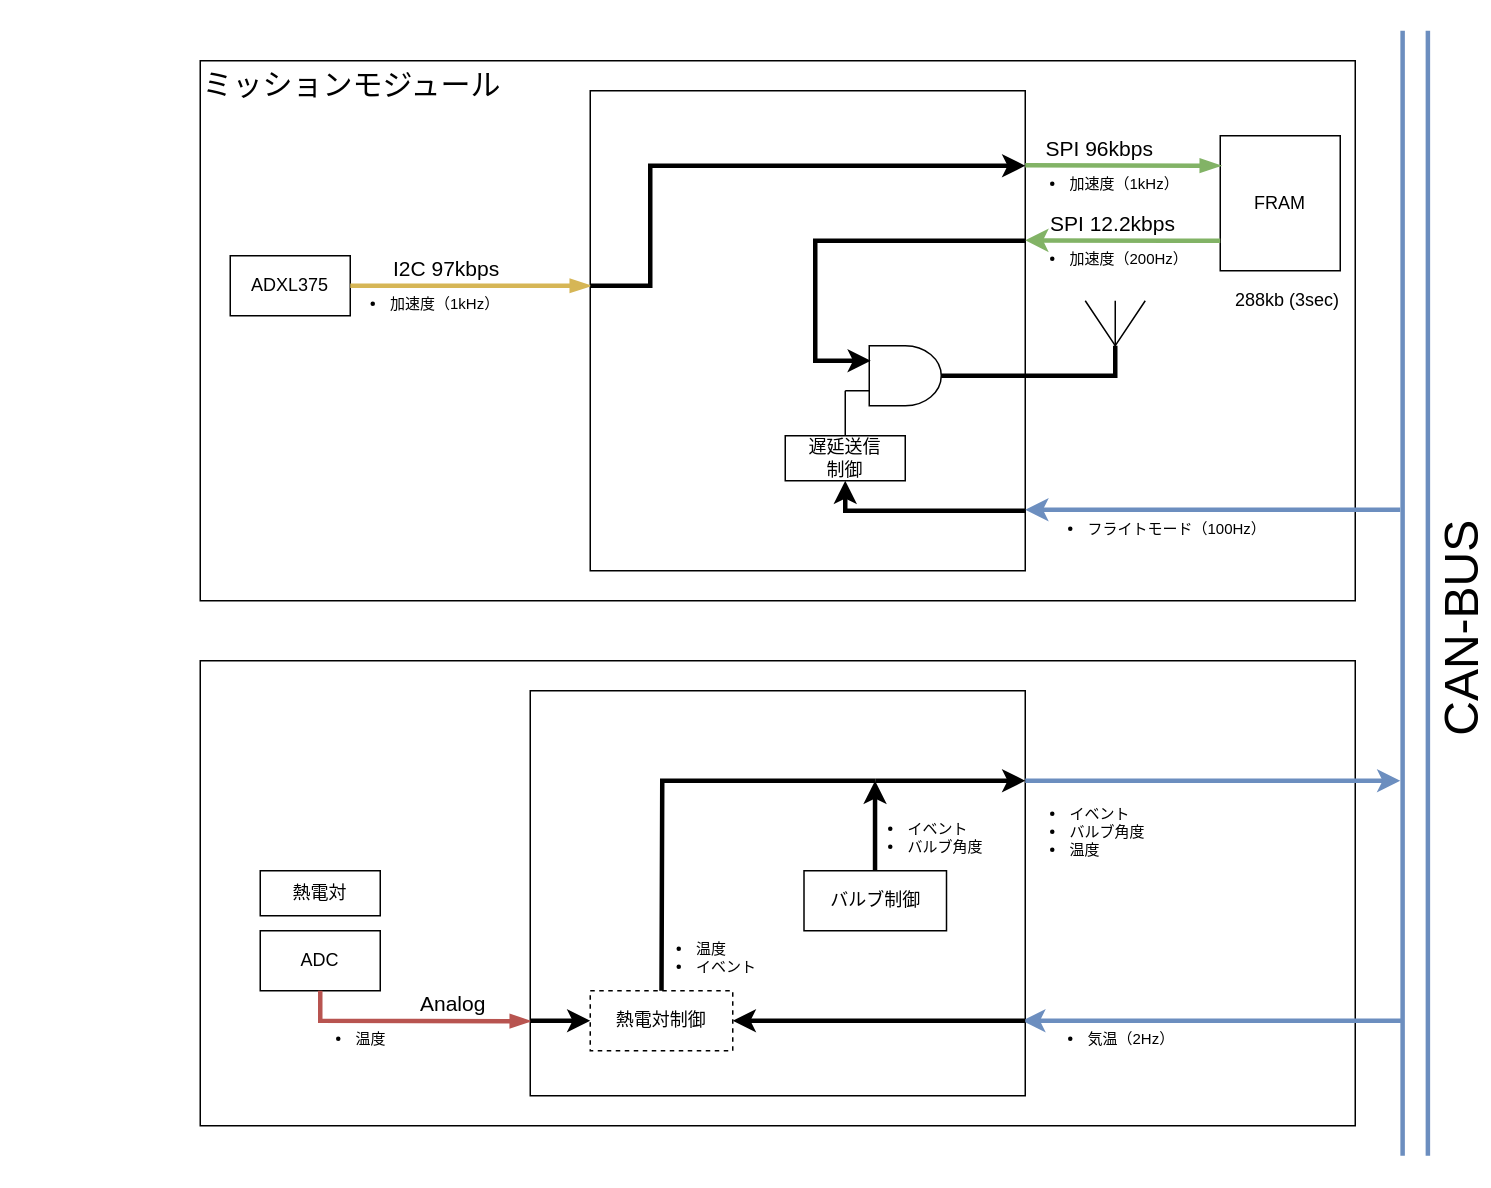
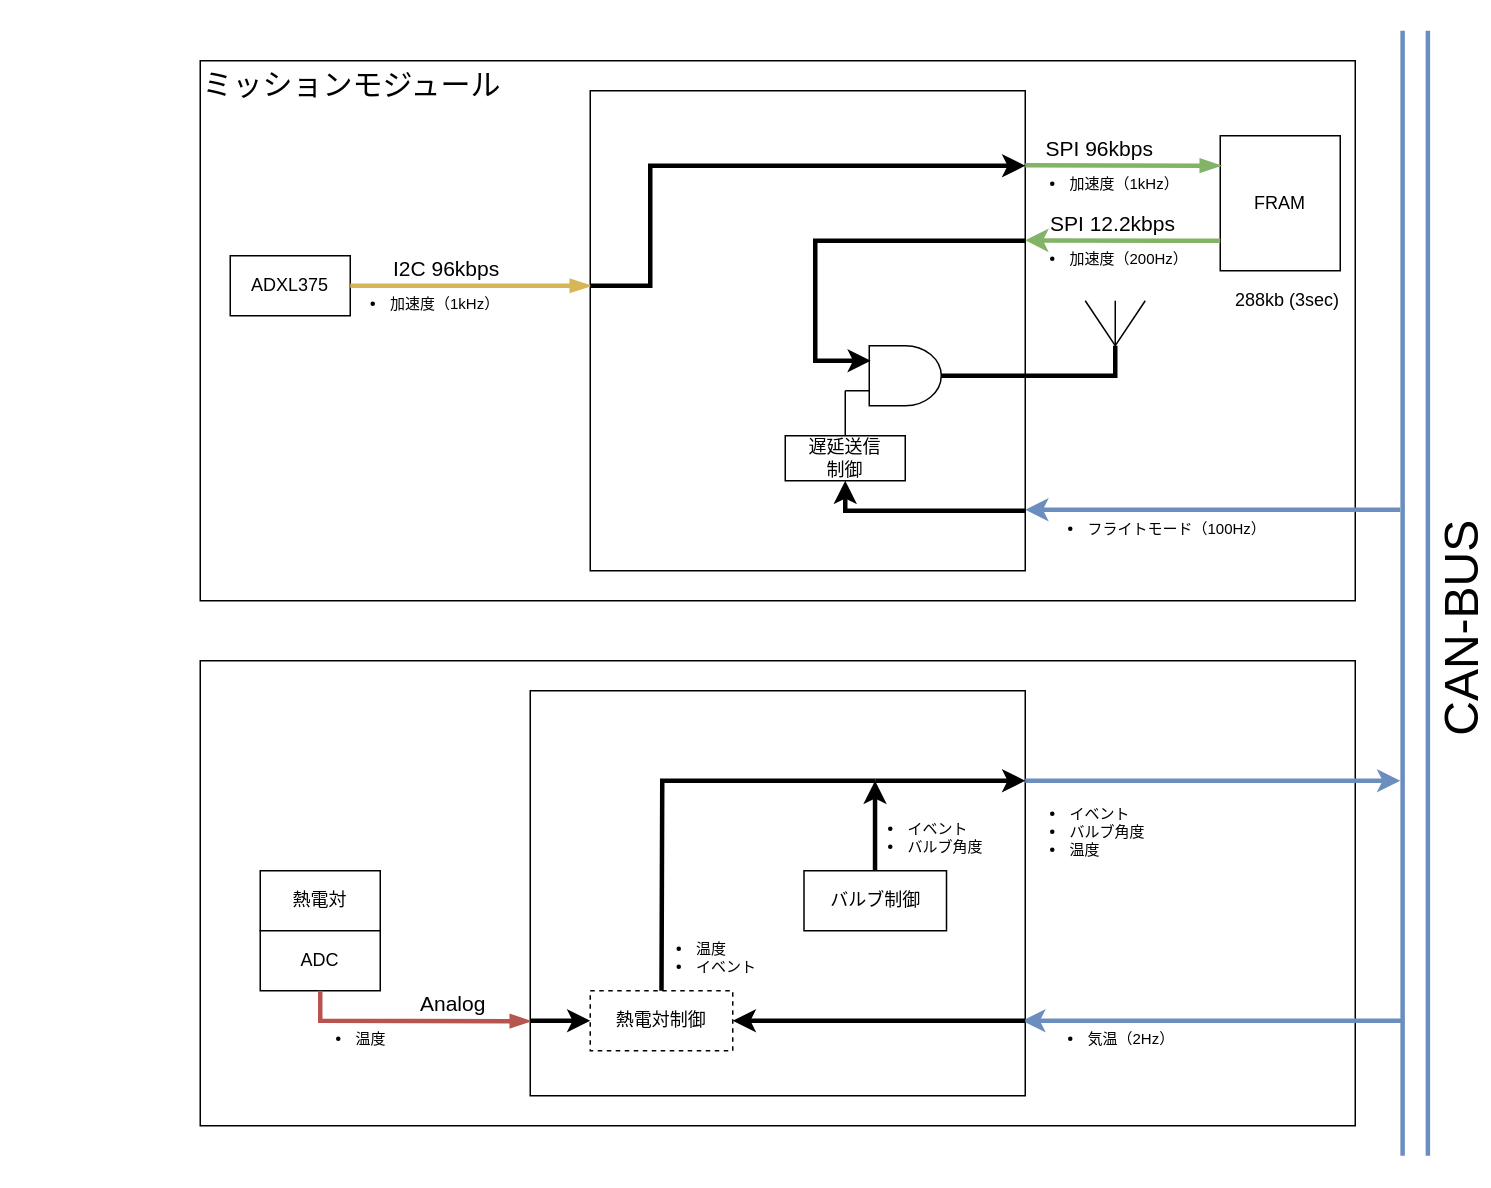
  <mxCell id="0" />
  <mxCell id="1" parent="0" />
  <mxCell id="2" value="" style="rounded=0;whiteSpace=wrap;html=1;movable=0;resizable=0;rotatable=0;deletable=0;editable=0;locked=1;connectable=0;" parent="1" vertex="1"><mxGeometry x="133" y="440" width="770" height="310" as="geometry" /></mxCell>
  <mxCell id="3" value="" style="rounded=0;whiteSpace=wrap;html=1;movable=0;resizable=0;rotatable=0;deletable=0;editable=0;locked=1;connectable=0;" parent="1" vertex="1"><mxGeometry x="133" y="40" width="770" height="360" as="geometry" /></mxCell>
  <mxCell id="4" value="" style="rounded=0;whiteSpace=wrap;html=1;movable=0;resizable=0;rotatable=0;deletable=0;editable=0;locked=1;connectable=0;" parent="1" vertex="1"><mxGeometry x="393" y="60" width="290" height="320" as="geometry" /></mxCell>
  <mxCell id="5" value="ADXL375" style="rounded=0;whiteSpace=wrap;html=1;" parent="1" vertex="1"><mxGeometry x="153" y="170" width="80" height="40" as="geometry" /></mxCell>
  <mxCell id="6" value="" style="endArrow=blockThin;html=1;rounded=0;fillColor=#fff2cc;strokeColor=#d6b656;strokeWidth=3;endFill=1;" parent="1" edge="1"><mxGeometry width="50" height="50" relative="1" as="geometry"><mxPoint x="233" y="190" as="sourcePoint" /><mxPoint x="393" y="190" as="targetPoint" /></mxGeometry></mxCell>
  <mxCell id="7" value="&lt;ul style=&quot;font-size: 10px;&quot;&gt;&lt;li style=&quot;font-size: 10px;&quot;&gt;加速度（1kHz）&lt;/li&gt;&lt;/ul&gt;" style="text;html=1;strokeColor=none;fillColor=none;align=left;verticalAlign=top;whiteSpace=wrap;rounded=0;fontSize=10;labelPosition=right;verticalLabelPosition=bottom;" parent="1" vertex="1"><mxGeometry x="43" y="160" width="175" height="20" as="geometry" /></mxCell>
  <mxCell id="8" value="FRAM" style="rounded=0;whiteSpace=wrap;html=1;" parent="1" vertex="1"><mxGeometry x="813" y="90" width="80" height="90" as="geometry" /></mxCell>
  <mxCell id="9" value="" style="endArrow=blockThin;html=1;rounded=0;fillColor=#d5e8d4;strokeColor=#82b366;strokeWidth=3;endFill=1;" parent="1" edge="1"><mxGeometry width="50" height="50" relative="1" as="geometry"><mxPoint x="683" y="109.72" as="sourcePoint" /><mxPoint x="813" y="110" as="targetPoint" /><Array as="points" /></mxGeometry></mxCell>
- <mxCell id="10" value="I2C 97kbps" style="text;html=1;strokeColor=none;fillColor=none;align=left;verticalAlign=bottom;whiteSpace=wrap;rounded=0;fontSize=14;labelPosition=right;verticalLabelPosition=top;" parent="1" vertex="1"><mxGeometry x="85" y="190" width="175" height="20" as="geometry" /></mxCell>
+ <mxCell id="10" value="I2C 96kbps" style="text;html=1;strokeColor=none;fillColor=none;align=left;verticalAlign=bottom;whiteSpace=wrap;rounded=0;fontSize=14;labelPosition=right;verticalLabelPosition=top;" parent="1" vertex="1"><mxGeometry x="85" y="190" width="175" height="20" as="geometry" /></mxCell>
  <mxCell id="11" value="288kb (3sec)" style="text;html=1;strokeColor=none;fillColor=none;align=center;verticalAlign=middle;whiteSpace=wrap;rounded=0;" parent="1" vertex="1"><mxGeometry x="803" y="190" width="110" height="20" as="geometry" /></mxCell>
  <mxCell id="12" value="&lt;ul style=&quot;font-size: 10px;&quot;&gt;&lt;li style=&quot;font-size: 10px;&quot;&gt;加速度（1kHz）&lt;/li&gt;&lt;/ul&gt;" style="text;html=1;strokeColor=none;fillColor=none;align=left;verticalAlign=top;whiteSpace=wrap;rounded=0;fontSize=10;labelPosition=right;verticalLabelPosition=bottom;movable=1;resizable=1;rotatable=1;deletable=1;editable=1;locked=0;connectable=1;" parent="1" vertex="1"><mxGeometry x="495.5" y="80" width="175" height="20" as="geometry" /></mxCell>
  <mxCell id="13" value="" style="endArrow=none;html=1;rounded=0;fillColor=#dae8fc;strokeColor=#6c8ebf;strokeWidth=3;endFill=0;shape=link;targetPerimeterSpacing=0;width=14.839;" parent="1" edge="1"><mxGeometry width="50" height="50" relative="1" as="geometry"><mxPoint x="943" y="20" as="sourcePoint" /><mxPoint x="943" y="770" as="targetPoint" /></mxGeometry></mxCell>
  <mxCell id="14" value="CAN-BUS" style="edgeLabel;html=1;align=center;verticalAlign=middle;resizable=0;points=[];fontSize=32;fontFamily=Helvetica;fontColor=default;horizontal=0;" parent="13" vertex="1" connectable="0"><mxGeometry x="0.048" y="6" relative="1" as="geometry"><mxPoint x="24" y="7" as="offset" /></mxGeometry></mxCell>
  <mxCell id="15" value="" style="endArrow=none;html=1;rounded=0;fillColor=#dae8fc;strokeColor=#6c8ebf;strokeWidth=3;endFill=0;startArrow=classic;startFill=1;" parent="1" edge="1"><mxGeometry width="50" height="50" relative="1" as="geometry"><mxPoint x="683" y="339.31" as="sourcePoint" /><mxPoint y="339.31" as="targetPoint" x="933" /></mxGeometry></mxCell>
  <mxCell id="16" value="&lt;ul style=&quot;font-size: 10px;&quot;&gt;&lt;li style=&quot;font-size: 10px;&quot;&gt;フライトモード（100Hz）&lt;/li&gt;&lt;/ul&gt;" style="text;html=1;strokeColor=none;fillColor=none;align=left;verticalAlign=top;whiteSpace=wrap;rounded=0;fontSize=10;labelPosition=right;verticalLabelPosition=bottom;" parent="1" vertex="1"><mxGeometry x="508" y="310" width="175" height="20" as="geometry" /></mxCell>
  <mxCell id="17" value="遅延送信&lt;br&gt;制御" style="rounded=0;whiteSpace=wrap;html=1;" parent="1" vertex="1"><mxGeometry x="523" y="290" width="80" height="30" as="geometry" /></mxCell>
  <mxCell id="18" value="" style="endArrow=none;html=1;rounded=0;exitX=0.5;exitY=0;exitDx=0;exitDy=0;" parent="1" source="17" edge="1"><mxGeometry width="50" height="50" relative="1" as="geometry"><mxPoint x="533" y="270" as="sourcePoint" /><mxPoint x="563" y="260" as="targetPoint" /><Array as="points"><mxPoint x="563" y="260" /></Array></mxGeometry></mxCell>
  <mxCell id="19" value="" style="rounded=0;whiteSpace=wrap;html=1;movable=0;resizable=0;rotatable=0;deletable=0;editable=0;locked=1;connectable=0;" parent="1" vertex="1"><mxGeometry x="353" y="460" width="330" height="270" as="geometry" /></mxCell>
  <mxCell id="20" value="" style="endArrow=none;html=1;rounded=0;fillColor=#dae8fc;strokeColor=#6c8ebf;strokeWidth=3;endFill=0;startArrow=classic;startFill=1;" parent="1" edge="1"><mxGeometry width="50" height="50" relative="1" as="geometry"><mxPoint x="681" y="680" as="sourcePoint" /><mxPoint x="933.5" y="680" as="targetPoint" /></mxGeometry></mxCell>
  <mxCell id="21" value="&lt;ul style=&quot;font-size: 10px;&quot;&gt;&lt;li style=&quot;font-size: 10px;&quot;&gt;気温（2Hz）&lt;/li&gt;&lt;/ul&gt;" style="text;html=1;strokeColor=none;fillColor=none;align=left;verticalAlign=top;whiteSpace=wrap;rounded=0;fontSize=10;labelPosition=right;verticalLabelPosition=bottom;" parent="1" vertex="1"><mxGeometry x="508" y="650" width="175" height="20" as="geometry" /></mxCell>
  <mxCell id="22" value="バルブ制御" style="rounded=0;whiteSpace=wrap;html=1;" parent="1" vertex="1"><mxGeometry x="535.5" y="580" width="95" height="40" as="geometry" /></mxCell>
  <mxCell id="23" value="" style="endArrow=classic;html=1;rounded=0;fillColor=#dae8fc;strokeColor=#6c8ebf;strokeWidth=3;endFill=1;" parent="1" edge="1"><mxGeometry width="50" height="50" relative="1" as="geometry"><mxPoint x="683" y="520" as="sourcePoint" /><mxPoint y="520" as="targetPoint" x="933" /></mxGeometry></mxCell>
  <mxCell id="24" value="&lt;ul style=&quot;font-size: 10px;&quot;&gt;&lt;li style=&quot;font-size: 10px;&quot;&gt;イベント&lt;/li&gt;&lt;li style=&quot;font-size: 10px;&quot;&gt;バルブ角度&lt;/li&gt;&lt;li style=&quot;font-size: 10px;&quot;&gt;温度&lt;/li&gt;&lt;/ul&gt;" style="text;html=1;strokeColor=none;fillColor=none;align=left;verticalAlign=top;whiteSpace=wrap;rounded=0;fontSize=10;labelPosition=right;verticalLabelPosition=bottom;" parent="1" vertex="1"><mxGeometry x="495.5" y="500" width="175" height="20" as="geometry" /></mxCell>
  <mxCell id="25" value="" style="endArrow=none;html=1;rounded=0;strokeWidth=3;endFill=0;startArrow=classic;startFill=1;" parent="1" edge="1"><mxGeometry width="50" height="50" relative="1" as="geometry"><mxPoint x="683" y="520" as="sourcePoint" /><mxPoint x="583" y="520" as="targetPoint" /><Array as="points" /></mxGeometry></mxCell>
  <mxCell id="26" value="" style="endArrow=none;html=1;rounded=0;strokeWidth=3;endFill=0;startArrow=classic;startFill=1;" parent="1" edge="1"><mxGeometry width="50" height="50" relative="1" as="geometry"><mxPoint x="582.86" y="520" as="sourcePoint" /><mxPoint x="582.86" y="580" as="targetPoint" /><Array as="points" /></mxGeometry></mxCell>
  <mxCell id="27" value="熱電対制御" style="rounded=0;whiteSpace=wrap;html=1;dashed=1;" parent="1" vertex="1"><mxGeometry x="393" y="660" width="95" height="40" as="geometry" /></mxCell>
  <mxCell id="28" value="" style="endArrow=none;html=1;rounded=0;strokeWidth=3;endFill=0;startArrow=none;startFill=0;exitX=0.5;exitY=1;exitDx=0;exitDy=0;entryX=0.5;entryY=0;entryDx=0;entryDy=0;" parent="1" target="27" edge="1" source="24"><mxGeometry width="50" height="50" relative="1" as="geometry"><mxPoint x="423" y="500" as="sourcePoint" /><mxPoint x="443" y="660" as="targetPoint" /><Array as="points"><mxPoint x="441" y="520" /></Array></mxGeometry></mxCell>
  <mxCell id="29" value="&lt;ul style=&quot;font-size: 10px;&quot;&gt;&lt;li style=&quot;font-size: 10px;&quot;&gt;温度&lt;/li&gt;&lt;li style=&quot;font-size: 10px;&quot;&gt;イベント&lt;/li&gt;&lt;/ul&gt;" style="text;html=1;strokeColor=none;fillColor=none;align=left;verticalAlign=top;whiteSpace=wrap;rounded=0;fontSize=10;labelPosition=right;verticalLabelPosition=bottom;" parent="1" vertex="1"><mxGeometry x="313" y="590" width="108.75" height="20" as="geometry" /></mxCell>
- <mxCell id="30" value="熱電対" style="rounded=0;whiteSpace=wrap;html=1;" parent="1" vertex="1"><mxGeometry x="173" y="580" width="80" height="30" as="geometry" /></mxCell>
+ <mxCell id="30" value="熱電対" style="rounded=0;whiteSpace=wrap;html=1;" parent="1" vertex="1"><mxGeometry x="173" y="580" width="80" height="40" as="geometry" /></mxCell>
  <mxCell id="31" value="ADC" style="rounded=0;whiteSpace=wrap;html=1;" parent="1" vertex="1"><mxGeometry x="173" y="620" width="80" height="40" as="geometry" /></mxCell>
  <mxCell id="32" value="" style="endArrow=blockThin;html=1;rounded=0;fillColor=#f8cecc;strokeColor=#b85450;strokeWidth=3;endFill=1;" parent="1" edge="1"><mxGeometry width="50" height="50" relative="1" as="geometry"><mxPoint x="213" y="660" as="sourcePoint" /><mxPoint x="353" y="680.29" as="targetPoint" /><Array as="points"><mxPoint x="213" y="680" /></Array></mxGeometry></mxCell>
  <mxCell id="33" value="&lt;ul style=&quot;font-size: 10px;&quot;&gt;&lt;li style=&quot;font-size: 10px;&quot;&gt;温度&lt;/li&gt;&lt;/ul&gt;" style="text;html=1;strokeColor=none;fillColor=none;align=left;verticalAlign=top;whiteSpace=wrap;rounded=0;fontSize=10;labelPosition=right;verticalLabelPosition=bottom;" parent="1" vertex="1"><mxGeometry x="20" y="650" width="175" height="20" as="geometry" /></mxCell>
  <mxCell id="34" value="Analog" style="text;html=1;strokeColor=none;fillColor=none;align=left;verticalAlign=bottom;whiteSpace=wrap;rounded=0;fontSize=14;labelPosition=right;verticalLabelPosition=top;" parent="1" vertex="1"><mxGeometry x="103" y="680" width="175" height="20" as="geometry" /></mxCell>
  <mxCell id="35" value="" style="endArrow=none;html=1;rounded=0;strokeWidth=3;endFill=0;startArrow=classic;startFill=1;" edge="1" parent="1"><mxGeometry width="50" height="50" relative="1" as="geometry"><mxPoint x="563" y="320" as="sourcePoint" /><mxPoint x="563" y="340" as="targetPoint" /><Array as="points"><mxPoint x="563" y="340" /><mxPoint x="683" y="340" /></Array></mxGeometry></mxCell>
  <mxCell id="36" value="" style="endArrow=none;html=1;rounded=0;strokeWidth=3;" edge="1" parent="1"><mxGeometry width="50" height="50" relative="1" as="geometry"><mxPoint x="623" y="250" as="sourcePoint" /><mxPoint x="743" y="230" as="targetPoint" /><Array as="points"><mxPoint x="743" y="250" /></Array></mxGeometry></mxCell>
  <mxCell id="37" value="" style="endArrow=none;html=1;rounded=0;" edge="1" parent="1"><mxGeometry width="50" height="50" relative="1" as="geometry"><mxPoint x="723" y="200" as="sourcePoint" /><mxPoint x="763" y="200" as="targetPoint" /><Array as="points"><mxPoint x="743" y="230" /></Array></mxGeometry></mxCell>
  <mxCell id="38" value="" style="endArrow=none;html=1;rounded=0;" edge="1" parent="1"><mxGeometry width="50" height="50" relative="1" as="geometry"><mxPoint x="743" y="230" as="sourcePoint" /><mxPoint x="743" y="200" as="targetPoint" /></mxGeometry></mxCell>
  <mxCell id="39" value="" style="verticalLabelPosition=bottom;shadow=0;dashed=0;align=center;html=1;verticalAlign=top;shape=mxgraph.electrical.logic_gates.logic_gate;operation=and;" parent="1" vertex="1"><mxGeometry x="563" y="230" width="80" height="40" as="geometry" /></mxCell>
  <mxCell id="40" value="SPI 96kbps" style="text;html=1;strokeColor=none;fillColor=none;align=left;verticalAlign=bottom;whiteSpace=wrap;rounded=0;fontSize=14;labelPosition=right;verticalLabelPosition=top;" vertex="1" parent="1"><mxGeometry x="520" y="110" width="175" height="20" as="geometry" /></mxCell>
  <mxCell id="41" value="" style="endArrow=none;html=1;rounded=0;fillColor=#d5e8d4;strokeColor=#82b366;strokeWidth=3;endFill=0;entryX=0;entryY=0.25;entryDx=0;entryDy=0;startArrow=classic;startFill=1;" edge="1" parent="1"><mxGeometry width="50" height="50" relative="1" as="geometry"><mxPoint x="683" y="159.72" as="sourcePoint" /><mxPoint x="813" y="160" as="targetPoint" /><Array as="points"><mxPoint x="783" y="160" /></Array></mxGeometry></mxCell>
  <mxCell id="42" value="&lt;ul style=&quot;font-size: 10px;&quot;&gt;&lt;li style=&quot;font-size: 10px;&quot;&gt;加速度（200Hz）&lt;/li&gt;&lt;/ul&gt;" style="text;html=1;strokeColor=none;fillColor=none;align=left;verticalAlign=top;whiteSpace=wrap;rounded=0;fontSize=10;labelPosition=right;verticalLabelPosition=bottom;movable=1;resizable=1;rotatable=1;deletable=1;editable=1;locked=0;connectable=1;" vertex="1" parent="1"><mxGeometry x="495.5" y="130.2" width="175" height="20" as="geometry" /></mxCell>
  <mxCell id="43" value="SPI 12.2kbps" style="text;html=1;strokeColor=none;fillColor=none;align=left;verticalAlign=bottom;whiteSpace=wrap;rounded=0;fontSize=14;labelPosition=right;verticalLabelPosition=top;" vertex="1" parent="1"><mxGeometry x="523" y="160" width="175" height="20" as="geometry" /></mxCell>
  <mxCell id="44" value="" style="endArrow=none;html=1;rounded=0;strokeWidth=3;endFill=0;startArrow=classic;startFill=1;" edge="1" parent="1"><mxGeometry width="50" height="50" relative="1" as="geometry"><mxPoint x="580" y="240" as="sourcePoint" /><mxPoint x="683" y="160" as="targetPoint" /><Array as="points"><mxPoint x="543" y="240" /><mxPoint x="543" y="160" /></Array></mxGeometry></mxCell>
  <mxCell id="45" value="" style="endArrow=none;html=1;rounded=0;strokeWidth=3;endFill=0;startArrow=classic;startFill=1;" edge="1" parent="1"><mxGeometry width="50" height="50" relative="1" as="geometry"><mxPoint x="683" y="110" as="sourcePoint" /><mxPoint x="393" y="190" as="targetPoint" /><Array as="points"><mxPoint x="433" y="110" /><mxPoint x="433" y="190" /></Array></mxGeometry></mxCell>
  <mxCell id="46" value="&lt;ul style=&quot;font-size: 10px;&quot;&gt;&lt;li style=&quot;font-size: 10px;&quot;&gt;イベント&lt;/li&gt;&lt;li style=&quot;font-size: 10px;&quot;&gt;バルブ角度&lt;/li&gt;&lt;/ul&gt;" style="text;html=1;strokeColor=none;fillColor=none;align=left;verticalAlign=top;whiteSpace=wrap;rounded=0;fontSize=10;labelPosition=right;verticalLabelPosition=bottom;" parent="1" vertex="1"><mxGeometry x="454.25" y="510" width="108.75" height="20" as="geometry" /></mxCell>
  <mxCell id="47" value="" style="endArrow=classic;html=1;rounded=0;strokeWidth=3;endFill=1;startArrow=none;startFill=0;exitX=0.5;exitY=1;exitDx=0;exitDy=0;entryX=1;entryY=0.5;entryDx=0;entryDy=0;" edge="1" parent="1" target="27"><mxGeometry width="50" height="50" relative="1" as="geometry"><mxPoint x="683" y="680" as="sourcePoint" /><mxPoint x="541" y="820" as="targetPoint" /><Array as="points"><mxPoint x="541" y="680" /></Array></mxGeometry></mxCell>
  <mxCell id="48" value="" style="endArrow=classic;html=1;rounded=0;strokeWidth=3;endFill=1;startArrow=none;startFill=0;entryX=0;entryY=0.5;entryDx=0;entryDy=0;" edge="1" parent="1" target="27"><mxGeometry width="50" height="50" relative="1" as="geometry"><mxPoint x="353" y="680" as="sourcePoint" /><mxPoint x="498" y="690" as="targetPoint" /><Array as="points" /></mxGeometry></mxCell>
  <mxCell id="49" value="ミッションモジュール" style="text;html=1;strokeColor=none;fillColor=none;align=left;verticalAlign=middle;whiteSpace=wrap;rounded=0;fontSize=20;" vertex="1" parent="1"><mxGeometry x="133" y="40" width="210" height="30" as="geometry" /></mxCell>
